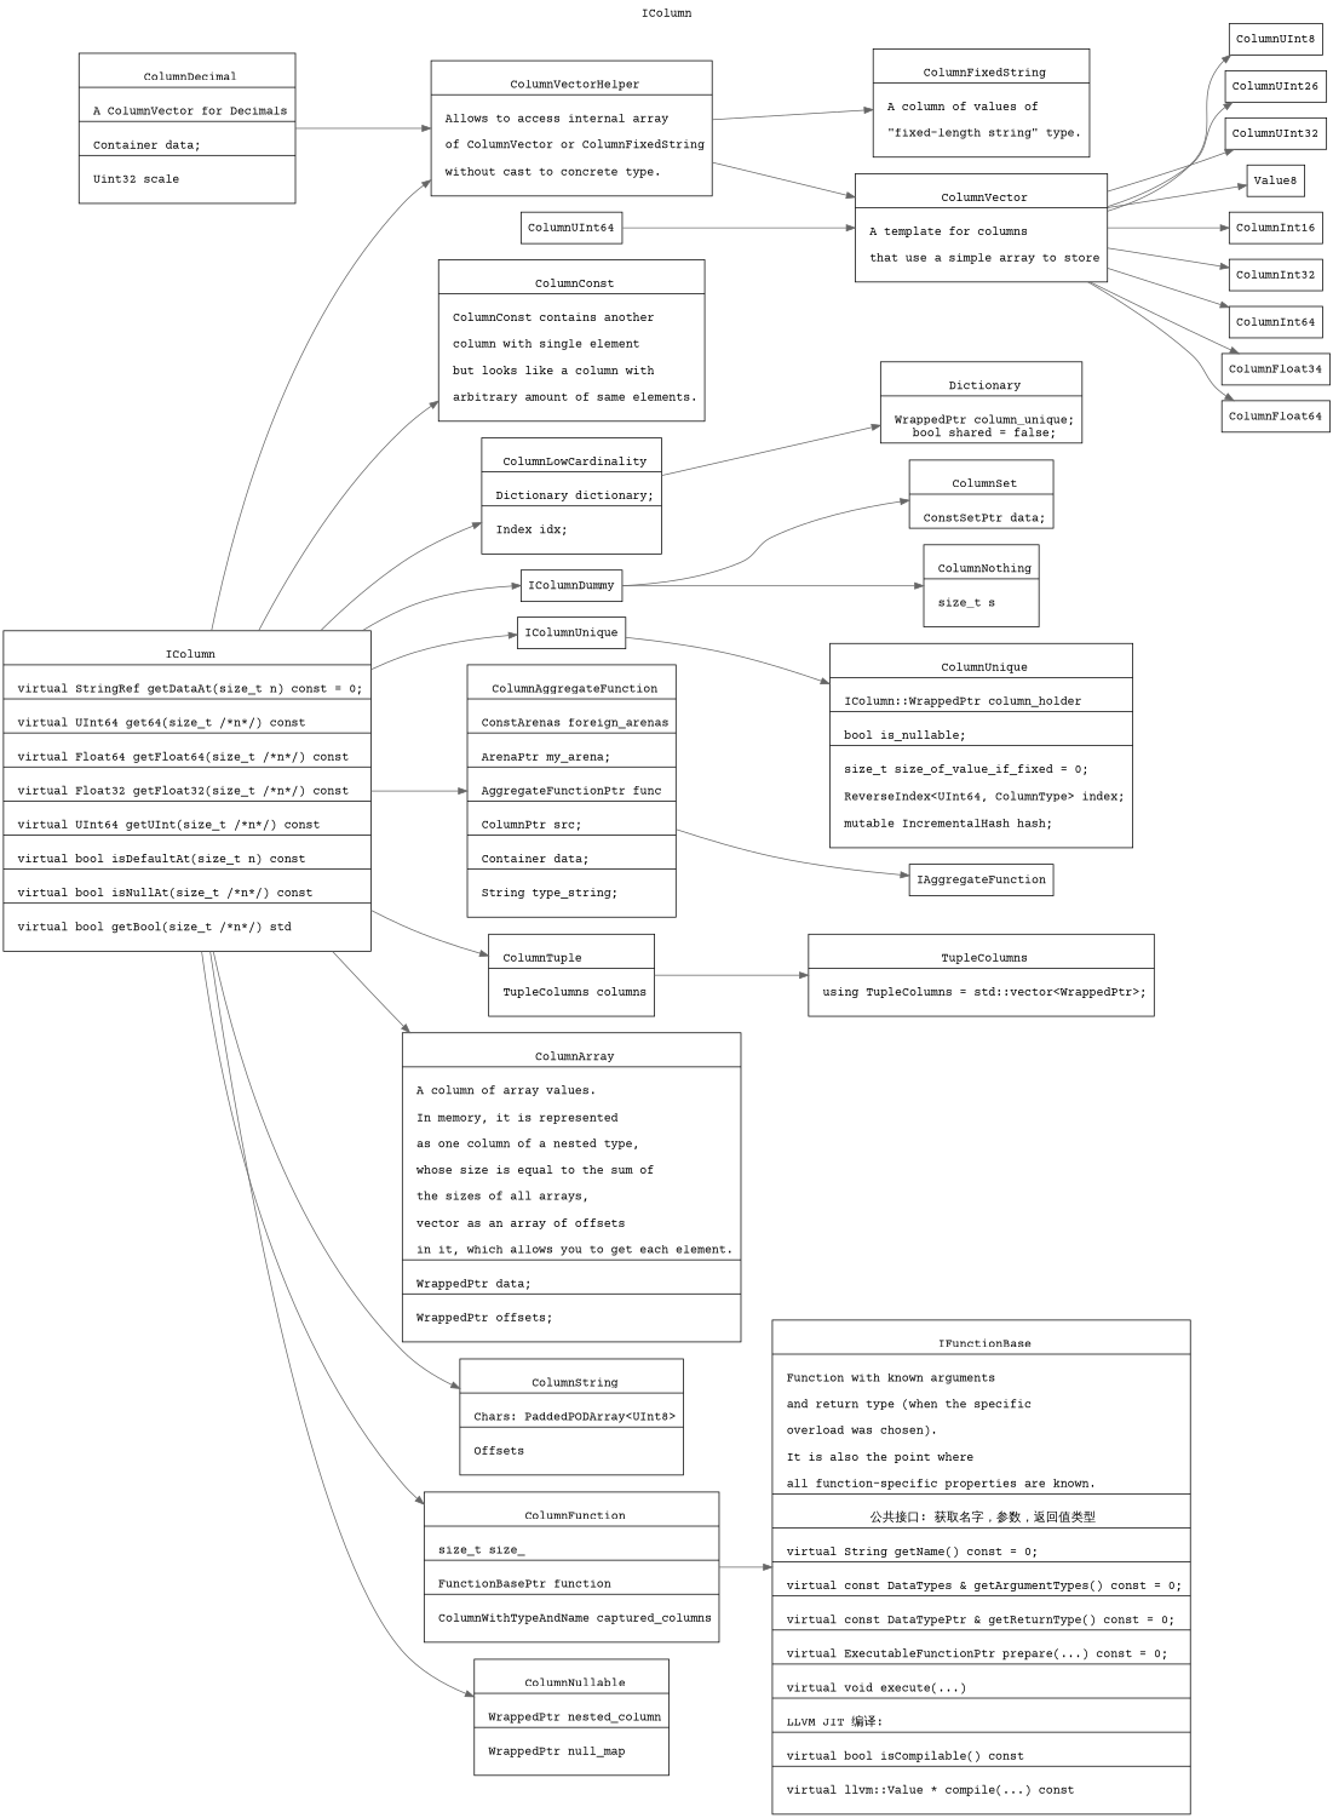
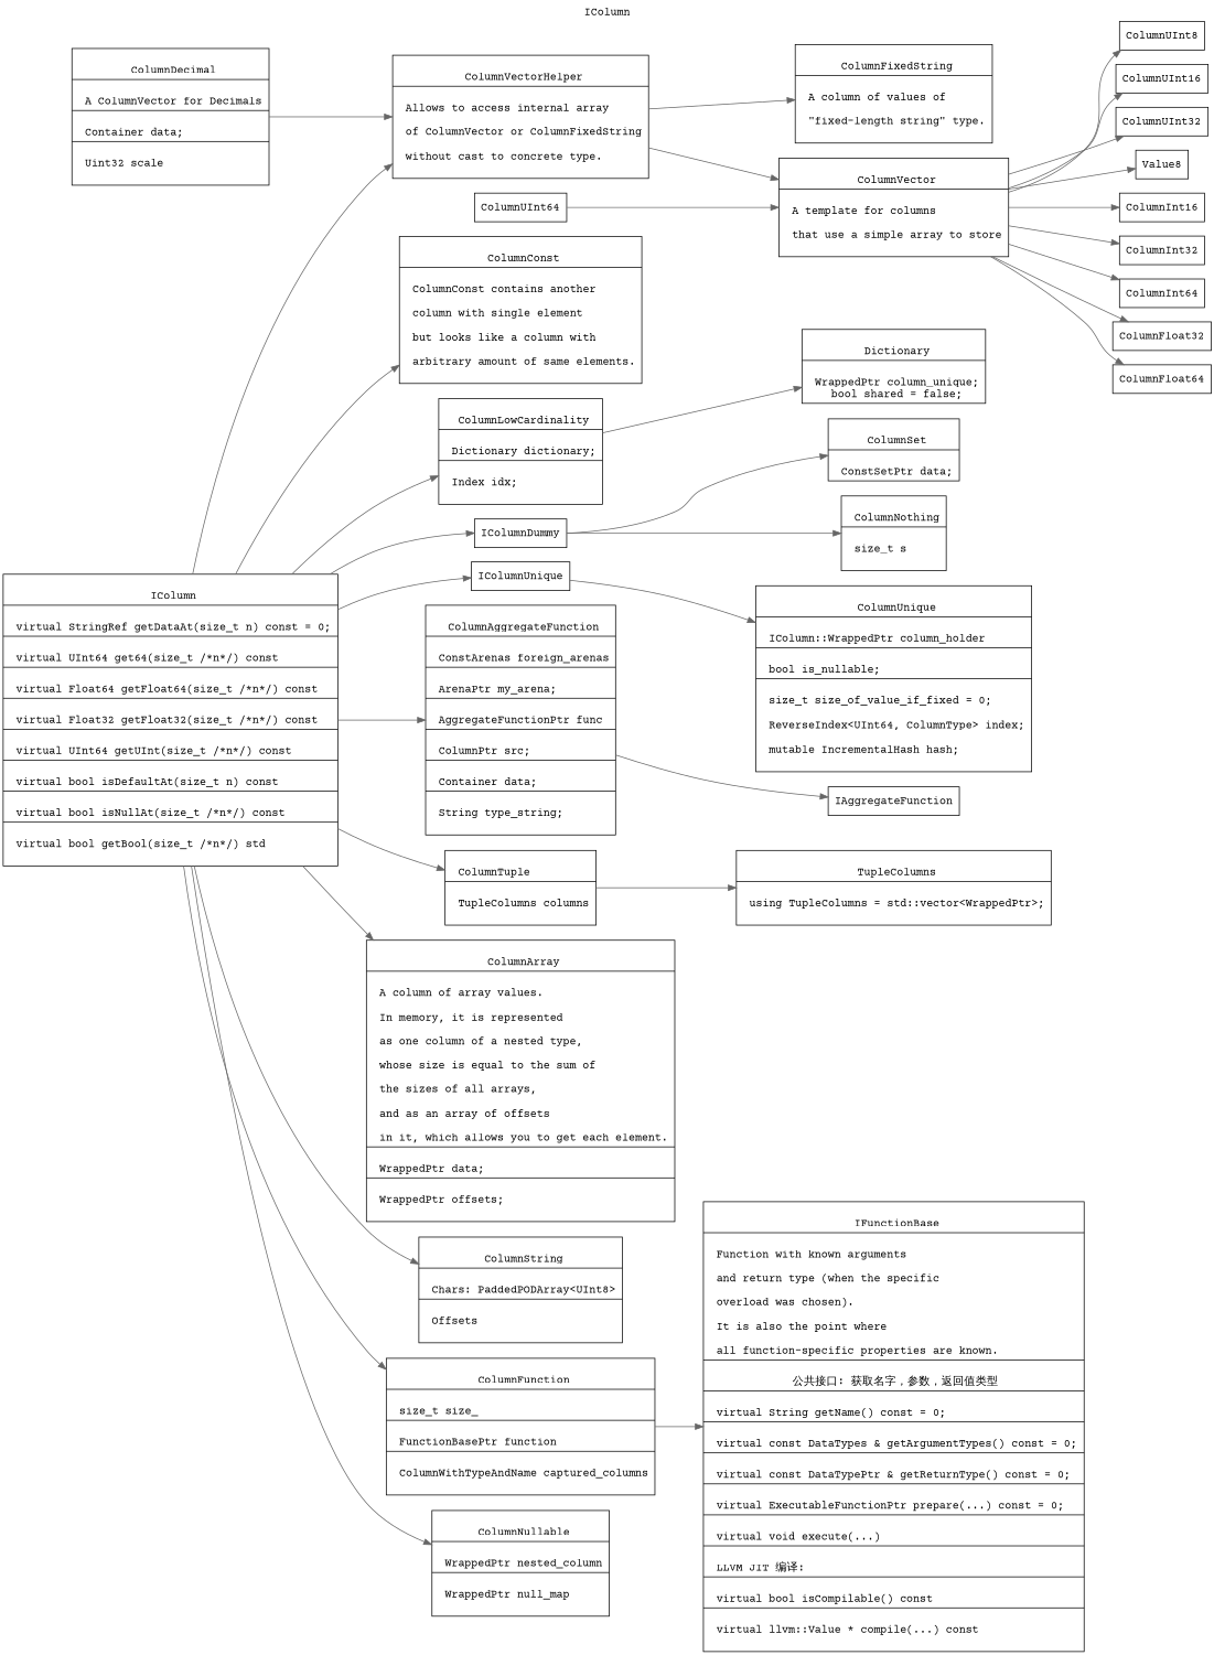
  digraph {
    fontname="Courier Prime"
    label=IColumn
    labelloc=t
    newrank=true
    rankdir=LR
    node [fontname="Courier Prime" shape=record]
    edge [color=gray40 fontname="Courier Prime"]
    n1 [label="{{\n      IColumn|\n        virtual StringRef getDataAt(size_t n) const = 0;\l|\n        virtual UInt64 get64(size_t /*n*/) const\l|\n        virtual Float64 getFloat64(size_t /*n*/) const\l|\n        virtual Float32 getFloat32(size_t /*n*/) const\l|\n        virtual UInt64 getUInt(size_t /*n*/) const\l|\n        virtual bool isDefaultAt(size_t n) const \l|\n        virtual bool isNullAt(size_t /*n*/) const \l|\n        virtual bool getBool(size_t /*n*/) std\l\n    }}"]
    n2 [label="{{\n      ColumnConst|\n      ColumnConst contains another \l \n      column with single element\l\n      but looks like a column with\l \n      arbitrary amount of same elements.\l\n    }}"]
    IColumnDummy [shape=box]
    IColumnUnique [shape=box]
    n5 [label="{{\n      ColumnVectorHelper|\n      Allows to access internal array\l \n      of ColumnVector or ColumnFixedString\l\n      without cast to concrete type.\l\n    }}"]
    n6 [label="{{\n      ColumnTuple\l|\n      TupleColumns columns\l\n    }}"]
-   n7 [label="{{\n      ColumnArray|\n      A column of array values.\l\n      In memory, it is represented\l \n      as one column of a nested type,\l \n      whose size is equal to the sum of\l \n      the sizes of all arrays,\l\n      vector as an array of offsets \l \n      in it, which allows you to get each element.|\n      WrappedPtr data;\l|\n      WrappedPtr offsets;\l\n    }}"]
+   n7 [label="{{\n      ColumnArray|\n      A column of array values.\l\n      In memory, it is represented\l \n      as one column of a nested type,\l \n      whose size is equal to the sum of\l \n      the sizes of all arrays,\l\n      and as an array of offsets \l \n      in it, which allows you to get each element.|\n      WrappedPtr data;\l|\n      WrappedPtr offsets;\l\n    }}"]
    n8 [label="{{\n      ColumnString|\n      Chars: PaddedPODArray\<UInt8\>\l|\n      Offsets\l\n    }}"]
    n9 [label="{{\n      ColumnFunction|\n      size_t size_\l|\n      FunctionBasePtr function\l|\n      ColumnWithTypeAndName captured_columns\l\n    }}"]
    n10 [label="{{\n      ColumnNullable|\n      WrappedPtr nested_column\l|\n      WrappedPtr null_map\l\n    }}"]
    n11 [label="{{\n      ColumnLowCardinality|\n      Dictionary dictionary;\l|\n      Index idx;\l\n    }}"]
    n12 [label="{{\n      ColumnAggregateFunction|\n      ConstArenas foreign_arenas\l|\n      ArenaPtr my_arena;\l|\n      AggregateFunctionPtr func\l|\n      ColumnPtr src;\l|\n      Container data;\l|\n      String type_string;\l\n    }}"]
    n13 [label="{{\n      ColumnSet|\n        ConstSetPtr data;\n    }}"]
    n14 [label="{{\n      ColumnNothing|\n      size_t s\l\n    }}"]
    n15 [label="{{\n      ColumnUnique|\n      IColumn::WrappedPtr column_holder\l|\n      bool is_nullable;\l|\n      size_t size_of_value_if_fixed = 0;\l\n      ReverseIndex\<UInt64, ColumnType\> index;\l\n      mutable IncrementalHash hash;\l\n    }}"]
    n16 [label="{{\n      ColumnVector|\n      A template for columns\l \n      that use a simple array to store\l\n    }}"]
    n17 [label="{{\n      ColumnFixedString|\n      A column of values of \l \n      \"fixed-length string\" type.\l\n    }}"]
    n18 [label="{{\n      TupleColumns|\n        using TupleColumns = std::vector\<WrappedPtr\>;\l\n    }}"]
    n19 [label="{{\n      IFunctionBase|\n        Function with known arguments\l \n        and return type (when the specific\l \n        overload was chosen).\l\n        It is also the point where\l \n        all function-specific properties are known.\l|\n        公共接口: 获取名字，参数，返回值类型|\n        virtual String getName() const = 0;\l|\n        virtual const DataTypes & getArgumentTypes() const = 0;\l|\n        virtual const DataTypePtr & getReturnType() const = 0;\l|\n        virtual ExecutableFunctionPtr prepare(...) const = 0;\l|\n        virtual void execute(...)\l|\n        LLVM JIT 编译:\l|\n        virtual bool isCompilable() const\l|\n        virtual llvm::Value * compile(...) const\l\n    }}"]
    n20 [label="{{\n      Dictionary|\n        WrappedPtr column_unique;\n        bool shared = false;\n    }}"]
    IAggregateFunction [shape=box]
    ColumnUInt8 [shape=box]
-   ColumnUInt16 [shape=box label=ColumnUInt26]
+   ColumnUInt16 [shape=box]
    ColumnUInt32 [shape=box]
    n25 [label=Value8 shape=box]
    ColumnInt16 [shape=box]
    ColumnInt32 [shape=box]
    ColumnInt64 [shape=box]
-   ColumnFloat32 [shape=box label=ColumnFloat34]
+   ColumnFloat32 [shape=box]
    ColumnFloat64 [shape=box]
    n31 [label="{{\n      ColumnDecimal|\n      A ColumnVector for Decimals\l|\n      Container data;\l|\n      Uint32 scale\l\n    }}"]
    ColumnUInt64 [shape=box]
    n1 -> n2
    n1 -> IColumnDummy
    n1 -> IColumnUnique
    n1 -> n5
    n1 -> n6
    n1 -> n7
    n1 -> n8
    n1 -> n9
    n1 -> n10
    n1 -> n11
    n1 -> n12
    IColumnDummy -> n13
    IColumnDummy -> n14
    IColumnUnique -> n15
    n5 -> n16
    n5 -> n17
    n6 -> n18
    n9 -> n19
    n11 -> n20
    n12 -> IAggregateFunction
    n16 -> ColumnUInt8
    n16 -> ColumnUInt16
    n16 -> ColumnUInt32
    n16 -> n25
    n16 -> ColumnInt16
    n16 -> ColumnInt32
    n16 -> ColumnInt64
    n16 -> ColumnFloat32
    n16 -> ColumnFloat64
    n31 -> n5
    ColumnUInt64 -> n16
  }
